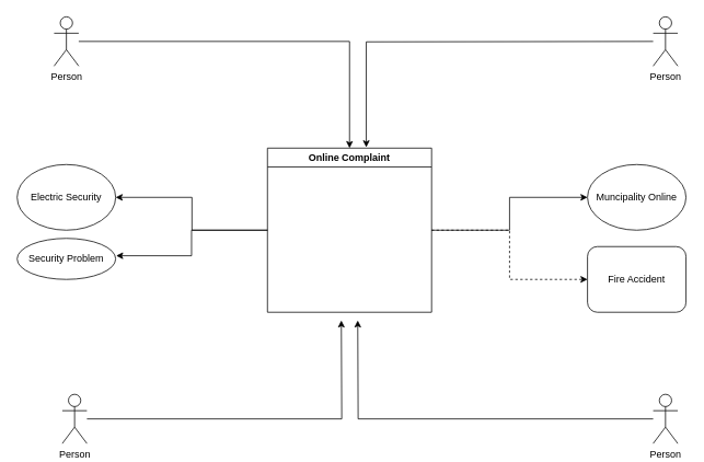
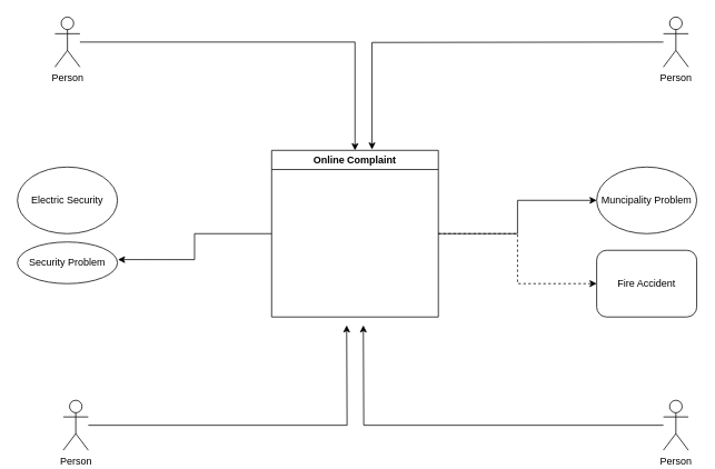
  <mxCell id="0" />
  <mxCell id="1" parent="0" />
  <mxCell id="2" style="edgeStyle=orthogonalEdgeStyle;rounded=0;orthogonalLoop=1;jettySize=auto;html=1;entryX=0.5;entryY=0;entryDx=0;entryDy=0;" edge="1" parent="1" source="3" target="8"><mxGeometry relative="1" as="geometry" /></mxCell>
  <mxCell id="3" value="Person" style="shape=umlActor;verticalLabelPosition=bottom;verticalAlign=top;html=1;outlineConnect=0;" vertex="1" parent="1"><mxGeometry x="65" y="20" width="30" height="60" as="geometry" /></mxCell>
- <mxCell id="4" style="edgeStyle=orthogonalEdgeStyle;rounded=0;orthogonalLoop=1;jettySize=auto;html=1;entryX=1;entryY=0.5;entryDx=0;entryDy=0;" edge="1" parent="1" source="8" target="9"><mxGeometry relative="1" as="geometry"><Array as="points"><mxPoint x="233" y="280" /><mxPoint x="233" y="240" /></Array></mxGeometry></mxCell>
  <mxCell id="5" style="edgeStyle=orthogonalEdgeStyle;rounded=0;orthogonalLoop=1;jettySize=auto;html=1;entryX=0;entryY=0.5;entryDx=0;entryDy=0;" edge="1" parent="1" source="8" target="10"><mxGeometry relative="1" as="geometry" /></mxCell>
  <mxCell id="6" style="edgeStyle=orthogonalEdgeStyle;rounded=0;orthogonalLoop=1;jettySize=auto;html=1;entryX=1.005;entryY=0.423;entryDx=0;entryDy=0;entryPerimeter=0;" edge="1" parent="1" source="8" target="12"><mxGeometry relative="1" as="geometry" /></mxCell>
  <mxCell id="7" style="edgeStyle=orthogonalEdgeStyle;rounded=0;orthogonalLoop=1;jettySize=auto;html=1;dashed=1;" edge="1" parent="1" source="8" target="13"><mxGeometry relative="1" as="geometry" /></mxCell>
  <mxCell id="8" value="Online Complaint" style="swimlane;" vertex="1" parent="1"><mxGeometry x="325" y="180" width="200" height="200" as="geometry" /></mxCell>
  <mxCell id="9" value="Electric Security" style="ellipse;whiteSpace=wrap;html=1;" vertex="1" parent="1"><mxGeometry x="20" y="200" width="120" height="80" as="geometry" /></mxCell>
- <mxCell id="10" value="Muncipality Online" style="ellipse;whiteSpace=wrap;html=1;" vertex="1" parent="1"><mxGeometry x="715" y="200" width="120" height="80" as="geometry" /></mxCell>
+ <mxCell id="10" value="Muncipality Problem" style="ellipse;whiteSpace=wrap;html=1;" vertex="1" parent="1"><mxGeometry x="715" y="200" width="120" height="80" as="geometry" /></mxCell>
  <mxCell id="11" style="edgeStyle=orthogonalEdgeStyle;rounded=0;orthogonalLoop=1;jettySize=auto;html=1;entryX=0.602;entryY=-0.005;entryDx=0;entryDy=0;entryPerimeter=0;" edge="1" parent="1" target="8"><mxGeometry relative="1" as="geometry"><mxPoint x="795" y="50" as="sourcePoint" /></mxGeometry></mxCell>
  <mxCell id="12" value="Security Problem" style="ellipse;whiteSpace=wrap;html=1;" vertex="1" parent="1"><mxGeometry x="20" y="290" width="120" height="50" as="geometry" /></mxCell>
  <mxCell id="13" value="Fire Accident" style="whiteSpace=wrap;html=1;rounded=1;" vertex="1" parent="1"><mxGeometry x="715" y="300" width="120" height="80" as="geometry" /></mxCell>
  <mxCell id="14" style="edgeStyle=orthogonalEdgeStyle;rounded=0;orthogonalLoop=1;jettySize=auto;html=1;" edge="1" parent="1" source="15"><mxGeometry relative="1" as="geometry"><mxPoint x="415" y="390" as="targetPoint" /></mxGeometry></mxCell>
  <mxCell id="15" value="Person" style="shape=umlActor;verticalLabelPosition=bottom;verticalAlign=top;html=1;outlineConnect=0;" vertex="1" parent="1"><mxGeometry x="75" y="480" width="30" height="60" as="geometry" /></mxCell>
  <mxCell id="16" style="edgeStyle=orthogonalEdgeStyle;rounded=0;orthogonalLoop=1;jettySize=auto;html=1;" edge="1" parent="1" source="17"><mxGeometry relative="1" as="geometry"><mxPoint x="435" y="390" as="targetPoint" /></mxGeometry></mxCell>
  <mxCell id="17" value="Person" style="shape=umlActor;verticalLabelPosition=bottom;verticalAlign=top;html=1;outlineConnect=0;" vertex="1" parent="1"><mxGeometry x="795" y="480" width="30" height="60" as="geometry" /></mxCell>
  <mxCell id="18" value="Person" style="shape=umlActor;verticalLabelPosition=bottom;verticalAlign=top;html=1;outlineConnect=0;" vertex="1" parent="1"><mxGeometry x="795" y="20" width="30" height="60" as="geometry" /></mxCell>
